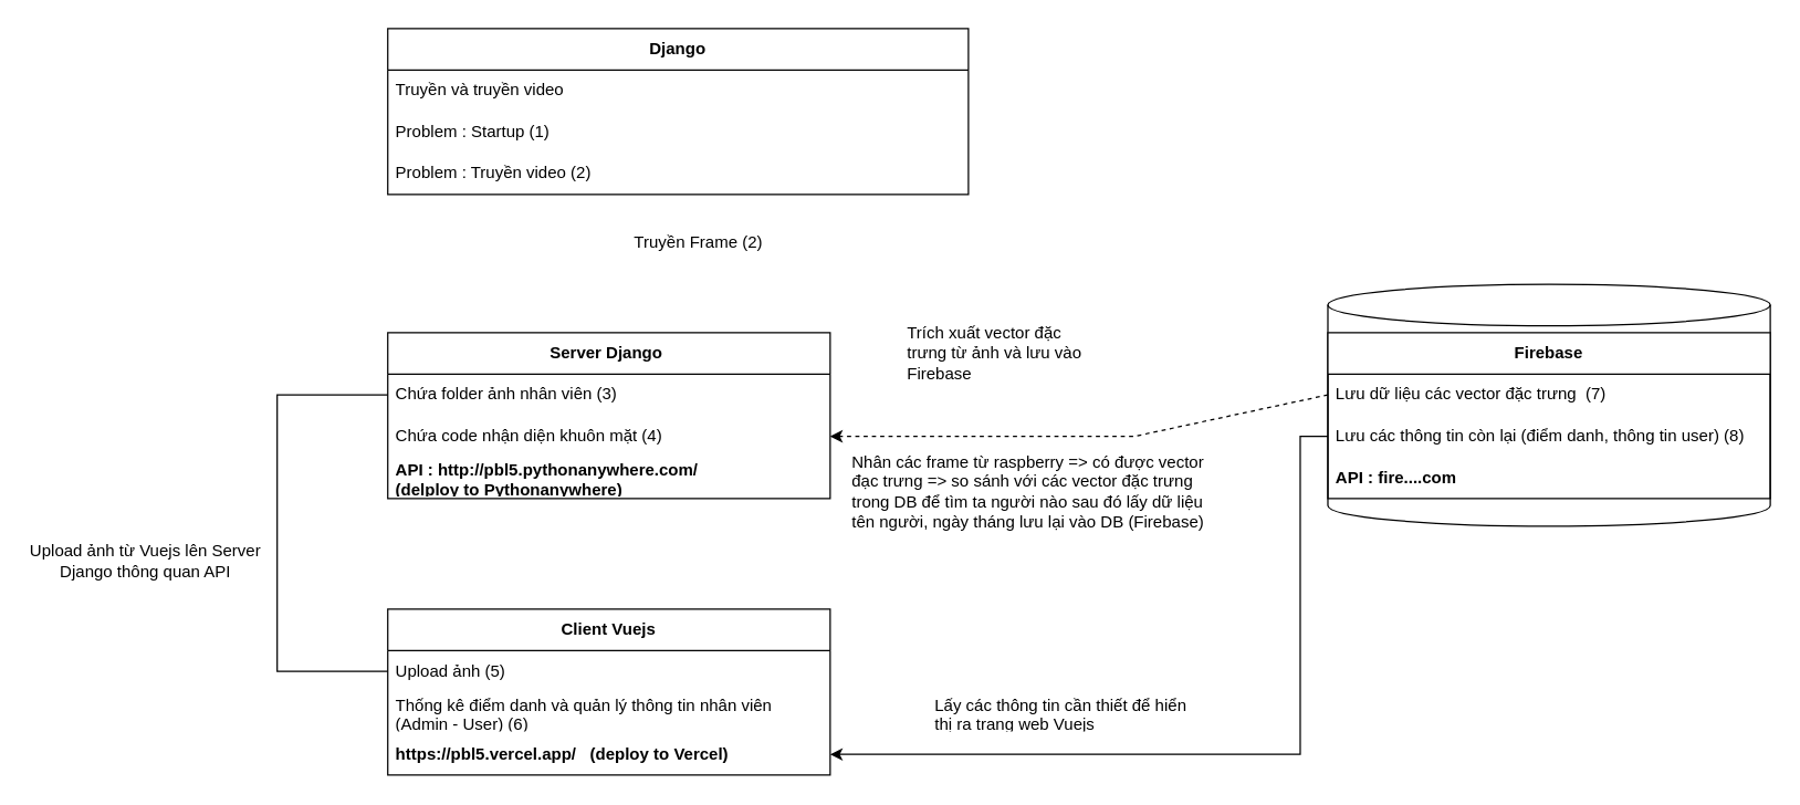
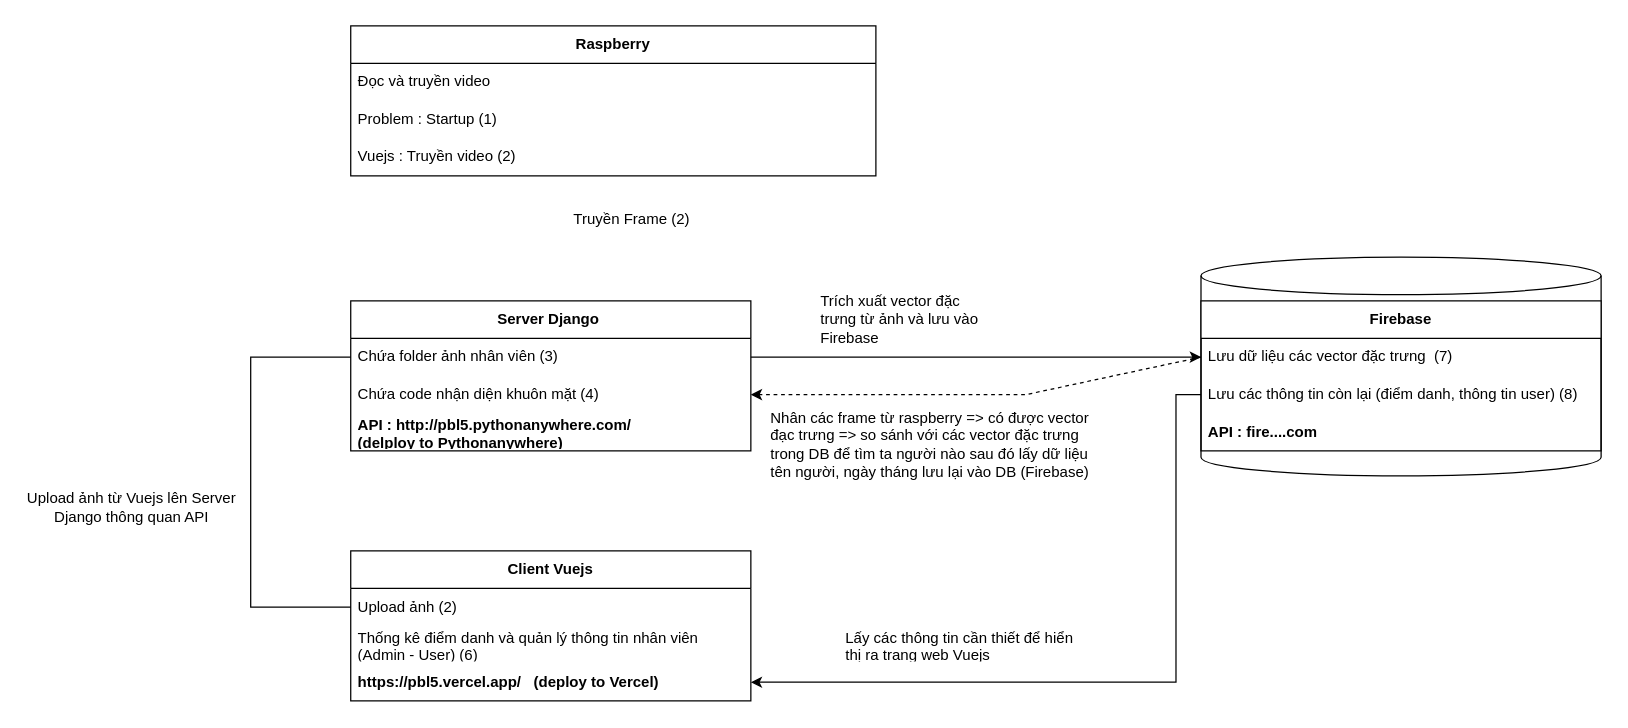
  <mxCell id="0" />
  <mxCell id="1" parent="0" />
- <mxCell id="2" value="&lt;b&gt;Django&lt;/b&gt;" style="swimlane;fontStyle=0;childLayout=stackLayout;horizontal=1;startSize=30;horizontalStack=0;resizeParent=1;resizeParentMax=0;resizeLast=0;collapsible=1;marginBottom=0;whiteSpace=wrap;html=1;" parent="1" vertex="1"><mxGeometry x="280" y="20" width="420" height="120" as="geometry" /></mxCell>
- <mxCell id="3" value="Truyền và truyền video&amp;nbsp;" style="text;strokeColor=none;fillColor=none;align=left;verticalAlign=middle;spacingLeft=4;spacingRight=4;overflow=hidden;points=[[0,0.5],[1,0.5]];portConstraint=eastwest;rotatable=0;whiteSpace=wrap;html=1;" parent="2" vertex="1"><mxGeometry y="30" width="420" height="30" as="geometry" /></mxCell>
+ <mxCell id="2" value="&lt;b&gt;Raspberry&lt;/b&gt;" style="swimlane;fontStyle=0;childLayout=stackLayout;horizontal=1;startSize=30;horizontalStack=0;resizeParent=1;resizeParentMax=0;resizeLast=0;collapsible=1;marginBottom=0;whiteSpace=wrap;html=1;" parent="1" vertex="1"><mxGeometry x="280" y="20" width="420" height="120" as="geometry" /></mxCell>
+ <mxCell id="3" value="Đọc và truyền video&amp;nbsp;" style="text;strokeColor=none;fillColor=none;align=left;verticalAlign=middle;spacingLeft=4;spacingRight=4;overflow=hidden;points=[[0,0.5],[1,0.5]];portConstraint=eastwest;rotatable=0;whiteSpace=wrap;html=1;" parent="2" vertex="1"><mxGeometry y="30" width="420" height="30" as="geometry" /></mxCell>
  <mxCell id="4" value="Problem : Startup (1)" style="text;strokeColor=none;fillColor=none;align=left;verticalAlign=middle;spacingLeft=4;spacingRight=4;overflow=hidden;points=[[0,0.5],[1,0.5]];portConstraint=eastwest;rotatable=0;whiteSpace=wrap;html=1;" parent="2" vertex="1"><mxGeometry y="60" width="420" height="30" as="geometry" /></mxCell>
- <mxCell id="5" value="Problem : Truyền video (2)" style="text;strokeColor=none;fillColor=none;align=left;verticalAlign=middle;spacingLeft=4;spacingRight=4;overflow=hidden;points=[[0,0.5],[1,0.5]];portConstraint=eastwest;rotatable=0;whiteSpace=wrap;html=1;" parent="2" vertex="1"><mxGeometry y="90" width="420" height="30" as="geometry" /></mxCell>
+ <mxCell id="5" value="Vuejs : Truyền video (2)" style="text;strokeColor=none;fillColor=none;align=left;verticalAlign=middle;spacingLeft=4;spacingRight=4;overflow=hidden;points=[[0,0.5],[1,0.5]];portConstraint=eastwest;rotatable=0;whiteSpace=wrap;html=1;" parent="2" vertex="1"><mxGeometry y="90" width="420" height="30" as="geometry" /></mxCell>
  <mxCell id="6" value="&lt;b&gt;Server Django&amp;nbsp;&lt;/b&gt;" style="swimlane;fontStyle=0;childLayout=stackLayout;horizontal=1;startSize=30;horizontalStack=0;resizeParent=1;resizeParentMax=0;resizeLast=0;collapsible=1;marginBottom=0;whiteSpace=wrap;html=1;" parent="1" vertex="1"><mxGeometry x="280" y="240" width="320" height="120" as="geometry" /></mxCell>
  <mxCell id="7" value="Chứa folder ảnh nhân viên (3)" style="text;strokeColor=none;fillColor=none;align=left;verticalAlign=middle;spacingLeft=4;spacingRight=4;overflow=hidden;points=[[0,0.5],[1,0.5]];portConstraint=eastwest;rotatable=0;whiteSpace=wrap;html=1;" parent="6" vertex="1"><mxGeometry y="30" width="320" height="30" as="geometry" /></mxCell>
  <mxCell id="8" value="Chứa code nhận diện khuôn mặt (4)" style="text;strokeColor=none;fillColor=none;align=left;verticalAlign=middle;spacingLeft=4;spacingRight=4;overflow=hidden;points=[[0,0.5],[1,0.5]];portConstraint=eastwest;rotatable=0;whiteSpace=wrap;html=1;" parent="6" vertex="1"><mxGeometry y="60" width="320" height="30" as="geometry" /></mxCell>
  <mxCell id="9" value="&lt;b&gt;API : http://pbl5.pythonanywhere.com/ &lt;br&gt;(delploy to Pythonanywhere)&lt;/b&gt;" style="text;strokeColor=none;fillColor=none;align=left;verticalAlign=middle;spacingLeft=4;spacingRight=4;overflow=hidden;points=[[0,0.5],[1,0.5]];portConstraint=eastwest;rotatable=0;whiteSpace=wrap;html=1;" parent="6" vertex="1"><mxGeometry y="90" width="320" height="30" as="geometry" /></mxCell>
  <mxCell id="10" value="&lt;b&gt;Client Vuejs&lt;/b&gt;" style="swimlane;fontStyle=0;childLayout=stackLayout;horizontal=1;startSize=30;horizontalStack=0;resizeParent=1;resizeParentMax=0;resizeLast=0;collapsible=1;marginBottom=0;whiteSpace=wrap;html=1;" parent="1" vertex="1"><mxGeometry x="280" y="440" width="320" height="120" as="geometry" /></mxCell>
- <mxCell id="11" value="Upload ảnh (5)" style="text;strokeColor=none;fillColor=none;align=left;verticalAlign=middle;spacingLeft=4;spacingRight=4;overflow=hidden;points=[[0,0.5],[1,0.5]];portConstraint=eastwest;rotatable=0;whiteSpace=wrap;html=1;" parent="10" vertex="1"><mxGeometry y="30" width="320" height="30" as="geometry" /></mxCell>
+ <mxCell id="11" value="Upload ảnh (2)" style="text;strokeColor=none;fillColor=none;align=left;verticalAlign=middle;spacingLeft=4;spacingRight=4;overflow=hidden;points=[[0,0.5],[1,0.5]];portConstraint=eastwest;rotatable=0;whiteSpace=wrap;html=1;" parent="10" vertex="1"><mxGeometry y="30" width="320" height="30" as="geometry" /></mxCell>
  <mxCell id="12" value="Thống kê điểm danh và quản lý thông tin nhân viên (Admin - User) (6)" style="text;strokeColor=none;fillColor=none;align=left;verticalAlign=middle;spacingLeft=4;spacingRight=4;overflow=hidden;points=[[0,0.5],[1,0.5]];portConstraint=eastwest;rotatable=0;whiteSpace=wrap;html=1;" parent="10" vertex="1"><mxGeometry y="60" width="320" height="30" as="geometry" /></mxCell>
  <mxCell id="13" value="&lt;b&gt;https://pbl5.vercel.app/&amp;nbsp; &amp;nbsp;(deploy to Vercel)&lt;/b&gt;" style="text;strokeColor=none;fillColor=none;align=left;verticalAlign=middle;spacingLeft=4;spacingRight=4;overflow=hidden;points=[[0,0.5],[1,0.5]];portConstraint=eastwest;rotatable=0;whiteSpace=wrap;html=1;" parent="10" vertex="1"><mxGeometry y="90" width="320" height="30" as="geometry" /></mxCell>
  <mxCell id="14" value="" style="shape=cylinder3;whiteSpace=wrap;html=1;boundedLbl=1;backgroundOutline=1;size=15;" parent="1" vertex="1"><mxGeometry x="960" y="205" width="320" height="175" as="geometry" /></mxCell>
  <mxCell id="15" value="Truyền Frame (2)" style="text;html=1;strokeColor=none;fillColor=none;align=center;verticalAlign=middle;whiteSpace=wrap;rounded=0;" parent="1" vertex="1"><mxGeometry x="450" y="160" width="110" height="30" as="geometry" /></mxCell>
  <mxCell id="16" value="" style="endArrow=none;html=1;rounded=0;exitX=0;exitY=0.5;exitDx=0;exitDy=0;entryX=0;entryY=0.5;entryDx=0;entryDy=0;" parent="1" source="11" target="7" edge="1"><mxGeometry width="50" height="50" relative="1" as="geometry"><mxPoint x="680" y="400" as="sourcePoint" /><mxPoint x="730" y="350" as="targetPoint" /><Array as="points"><mxPoint x="200" y="485" /><mxPoint x="200" y="285" /></Array></mxGeometry></mxCell>
  <mxCell id="17" value="Upload ảnh từ Vuejs lên Server Django thông quan API" style="text;html=1;strokeColor=none;fillColor=none;align=center;verticalAlign=middle;whiteSpace=wrap;rounded=0;" parent="1" vertex="1"><mxGeometry x="20" y="390" width="170" height="30" as="geometry" /></mxCell>
  <mxCell id="18" value="&lt;b style=&quot;--tw-border-spacing-x: 0; --tw-border-spacing-y: 0; --tw-translate-x: 0; --tw-translate-y: 0; --tw-rotate: 0; --tw-skew-x: 0; --tw-skew-y: 0; --tw-scale-x: 1; --tw-scale-y: 1; --tw-pan-x: ; --tw-pan-y: ; --tw-pinch-zoom: ; --tw-scroll-snap-strictness: proximity; --tw-ordinal: ; --tw-slashed-zero: ; --tw-numeric-figure: ; --tw-numeric-spacing: ; --tw-numeric-fraction: ; --tw-ring-inset: ; --tw-ring-offset-width: 0px; --tw-ring-offset-color: #fff; --tw-ring-color: rgb(59 130 246 / 0.5); --tw-ring-offset-shadow: 0 0 #0000; --tw-ring-shadow: 0 0 #0000; --tw-shadow: 0 0 #0000; --tw-shadow-colored: 0 0 #0000; --tw-blur: ; --tw-brightness: ; --tw-contrast: ; --tw-grayscale: ; --tw-hue-rotate: ; --tw-invert: ; --tw-saturate: ; --tw-sepia: ; --tw-drop-shadow: ; --tw-backdrop-blur: ; --tw-backdrop-brightness: ; --tw-backdrop-contrast: ; --tw-backdrop-grayscale: ; --tw-backdrop-hue-rotate: ; --tw-backdrop-invert: ; --tw-backdrop-opacity: ; --tw-backdrop-saturate: ; --tw-backdrop-sepia: ; border-color: var(--border-color); text-align: left;&quot;&gt;Firebase&lt;/b&gt;" style="swimlane;fontStyle=0;childLayout=stackLayout;horizontal=1;startSize=30;horizontalStack=0;resizeParent=1;resizeParentMax=0;resizeLast=0;collapsible=1;marginBottom=0;whiteSpace=wrap;html=1;" parent="1" vertex="1"><mxGeometry x="960" y="240" width="320" height="120" as="geometry" /></mxCell>
  <mxCell id="19" value="Lưu dữ liệu các vector đặc trưng&amp;nbsp; (7)" style="text;strokeColor=none;fillColor=none;align=left;verticalAlign=middle;spacingLeft=4;spacingRight=4;overflow=hidden;points=[[0,0.5],[1,0.5]];portConstraint=eastwest;rotatable=0;whiteSpace=wrap;html=1;" parent="18" vertex="1"><mxGeometry y="30" width="320" height="30" as="geometry" /></mxCell>
  <mxCell id="20" value="Lưu các thông tin còn lại (điểm danh, thông tin user) (8)" style="text;strokeColor=none;fillColor=none;align=left;verticalAlign=middle;spacingLeft=4;spacingRight=4;overflow=hidden;points=[[0,0.5],[1,0.5]];portConstraint=eastwest;rotatable=0;whiteSpace=wrap;html=1;" parent="18" vertex="1"><mxGeometry y="60" width="320" height="30" as="geometry" /></mxCell>
  <mxCell id="21" value="&lt;b&gt;API : fire....com&lt;/b&gt;" style="text;strokeColor=none;fillColor=none;align=left;verticalAlign=middle;spacingLeft=4;spacingRight=4;overflow=hidden;points=[[0,0.5],[1,0.5]];portConstraint=eastwest;rotatable=0;whiteSpace=wrap;html=1;" parent="18" vertex="1"><mxGeometry y="90" width="320" height="30" as="geometry" /></mxCell>
  <mxCell id="22" value="" style="endArrow=classic;html=1;rounded=0;exitX=0;exitY=0.5;exitDx=0;exitDy=0;entryX=1;entryY=0.5;entryDx=0;entryDy=0;" parent="1" source="20" target="13" edge="1"><mxGeometry width="50" height="50" relative="1" as="geometry"><mxPoint x="680" y="370" as="sourcePoint" /><mxPoint x="730" y="320" as="targetPoint" /><Array as="points"><mxPoint x="940" y="315" /><mxPoint x="940" y="545" /></Array></mxGeometry></mxCell>
+ <mxCell id="23" value="" style="endArrow=classic;html=1;rounded=0;exitX=1;exitY=0.5;exitDx=0;exitDy=0;entryX=0;entryY=0.5;entryDx=0;entryDy=0;" parent="1" source="7" target="19" edge="1"><mxGeometry width="50" height="50" relative="1" as="geometry"><mxPoint x="680" y="430" as="sourcePoint" /><mxPoint x="730" y="380" as="targetPoint" /></mxGeometry></mxCell>
  <mxCell id="24" value="Trích xuất vector đặc trưng từ ảnh và lưu vào Firebase" style="text;strokeColor=none;fillColor=none;align=left;verticalAlign=middle;spacingLeft=4;spacingRight=4;overflow=hidden;points=[[0,0.5],[1,0.5]];portConstraint=eastwest;rotatable=0;whiteSpace=wrap;html=1;" parent="1" vertex="1"><mxGeometry x="650" y="230" width="150" height="50" as="geometry" /></mxCell>
  <mxCell id="25" value="Lấy các thông tin cần thiết để hiển thị ra trang web Vuejs" style="text;strokeColor=none;fillColor=none;align=left;verticalAlign=middle;spacingLeft=4;spacingRight=4;overflow=hidden;points=[[0,0.5],[1,0.5]];portConstraint=eastwest;rotatable=0;whiteSpace=wrap;html=1;" parent="1" vertex="1"><mxGeometry x="670" y="500" width="200" height="30" as="geometry" /></mxCell>
  <mxCell id="26" value="" style="endArrow=classic;html=1;rounded=0;exitX=0;exitY=0.5;exitDx=0;exitDy=0;entryX=1;entryY=0.5;entryDx=0;entryDy=0;dashed=1;" parent="1" source="19" target="8" edge="1"><mxGeometry width="50" height="50" relative="1" as="geometry"><mxPoint x="450" y="410" as="sourcePoint" /><mxPoint x="500" y="360" as="targetPoint" /><Array as="points"><mxPoint x="820" y="315" /></Array></mxGeometry></mxCell>
  <mxCell id="27" value="Nhân các frame từ raspberry =&amp;gt; có được vector đạc trưng =&amp;gt; so sánh với các vector đặc trưng trong DB để tìm ta người nào sau đó lấy dữ liệu tên người, ngày tháng lưu lại vào DB (Firebase)" style="text;strokeColor=none;fillColor=none;align=left;verticalAlign=middle;spacingLeft=4;spacingRight=4;overflow=hidden;points=[[0,0.5],[1,0.5]];portConstraint=eastwest;rotatable=0;whiteSpace=wrap;html=1;" parent="1" vertex="1"><mxGeometry x="610" y="320" width="280" height="70" as="geometry" /></mxCell>
